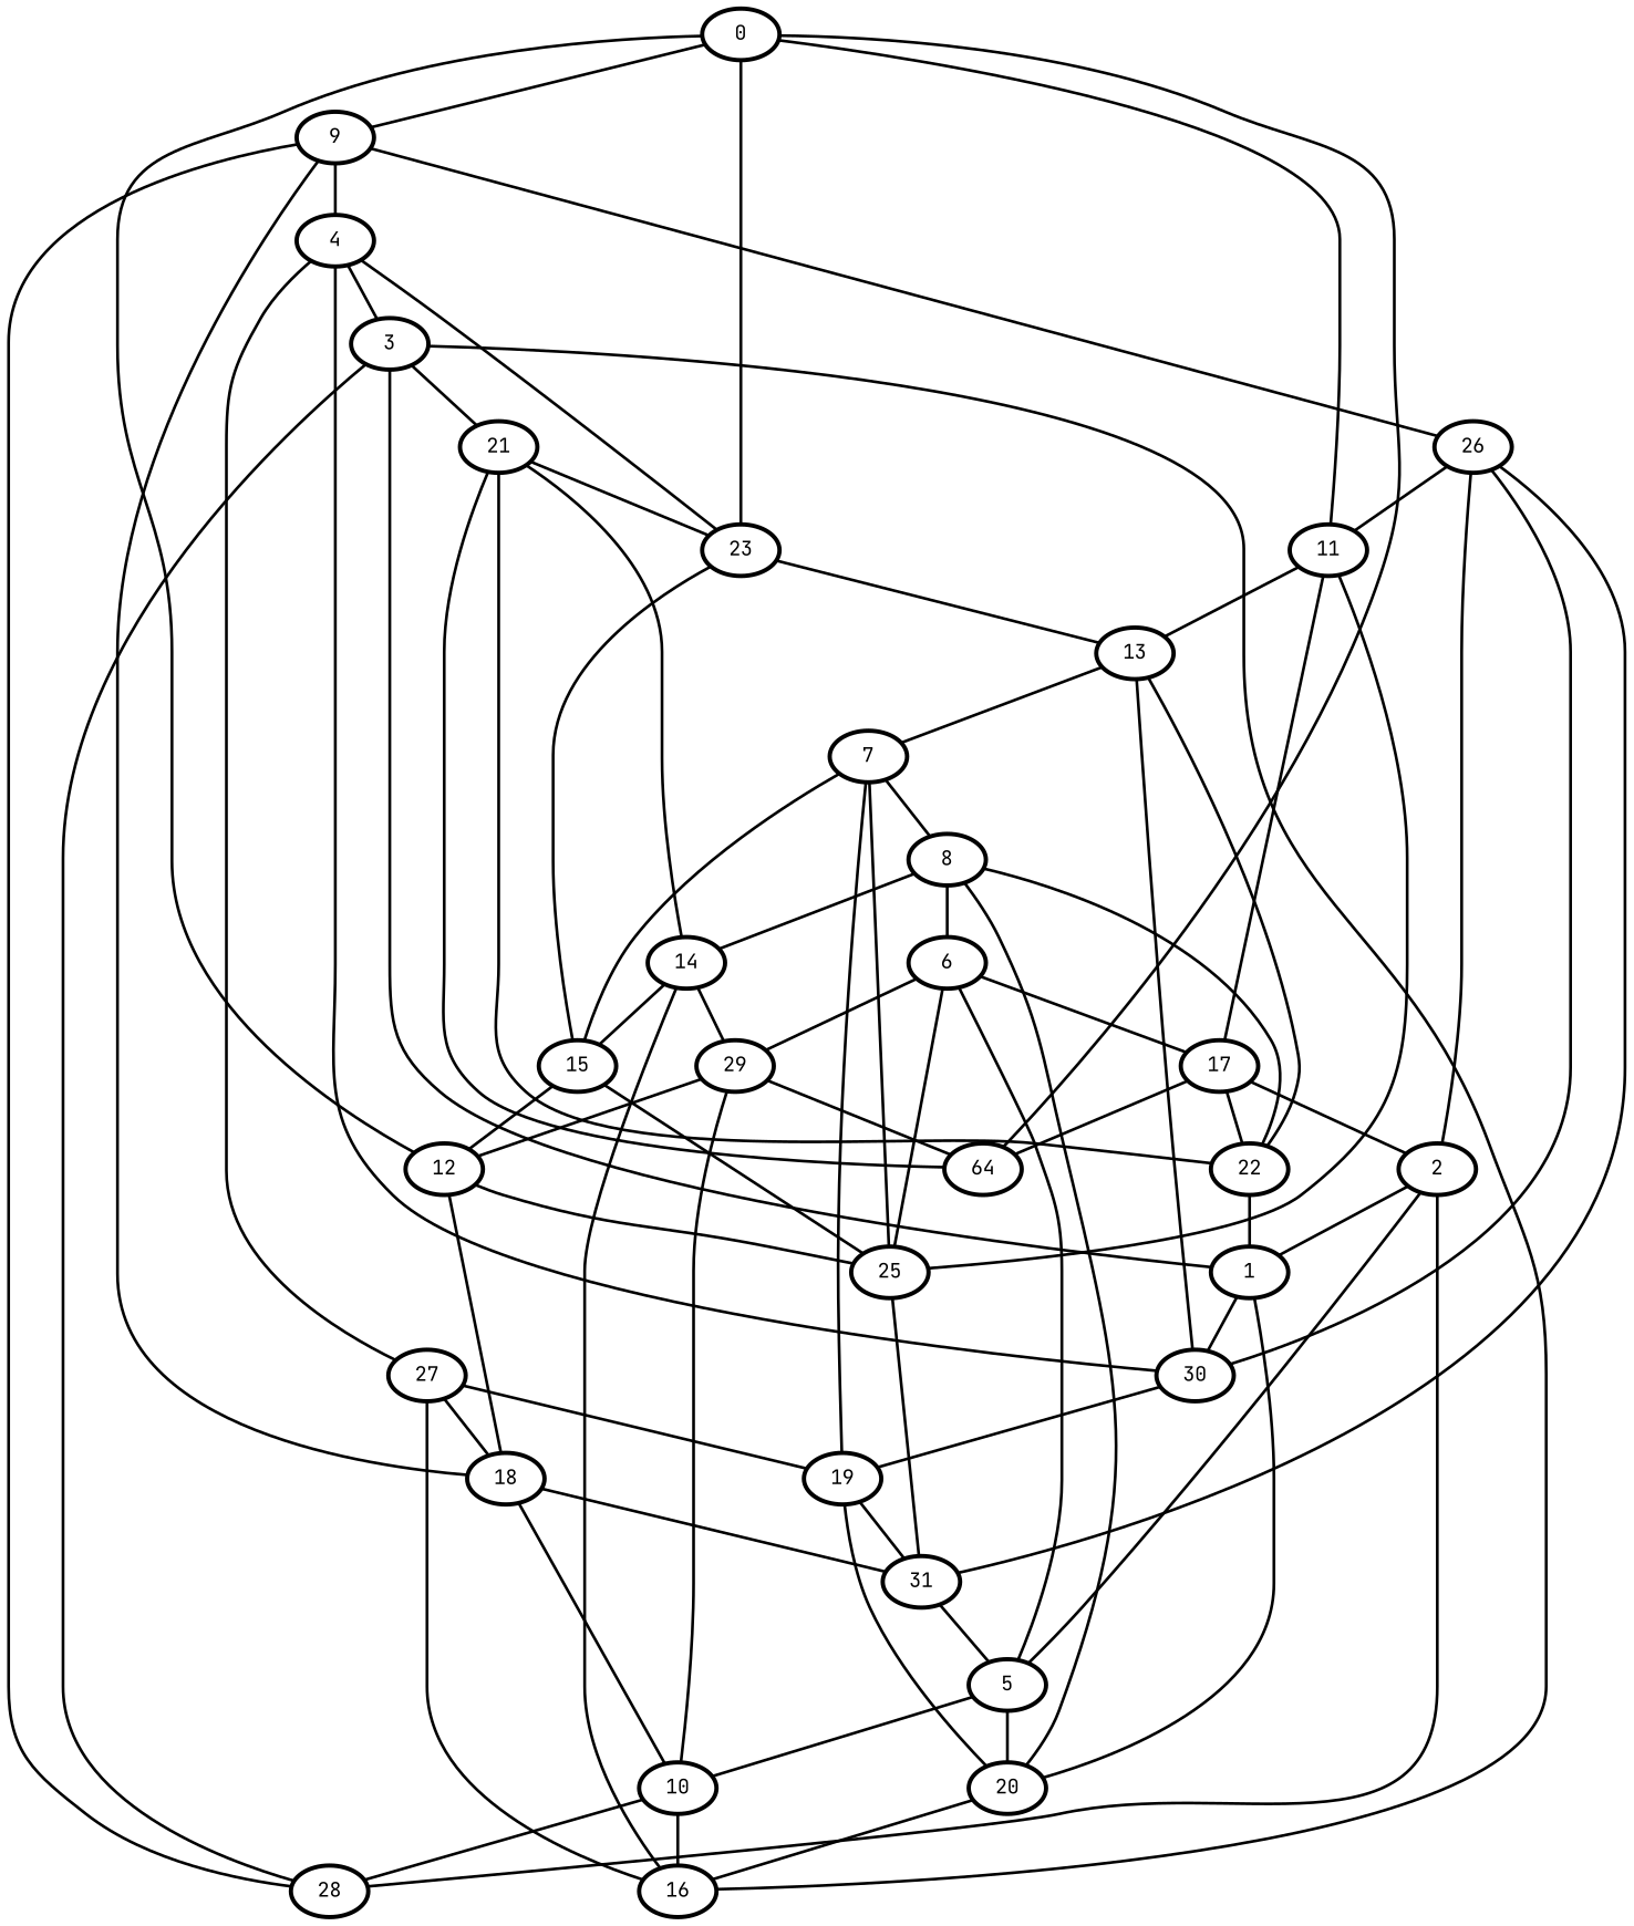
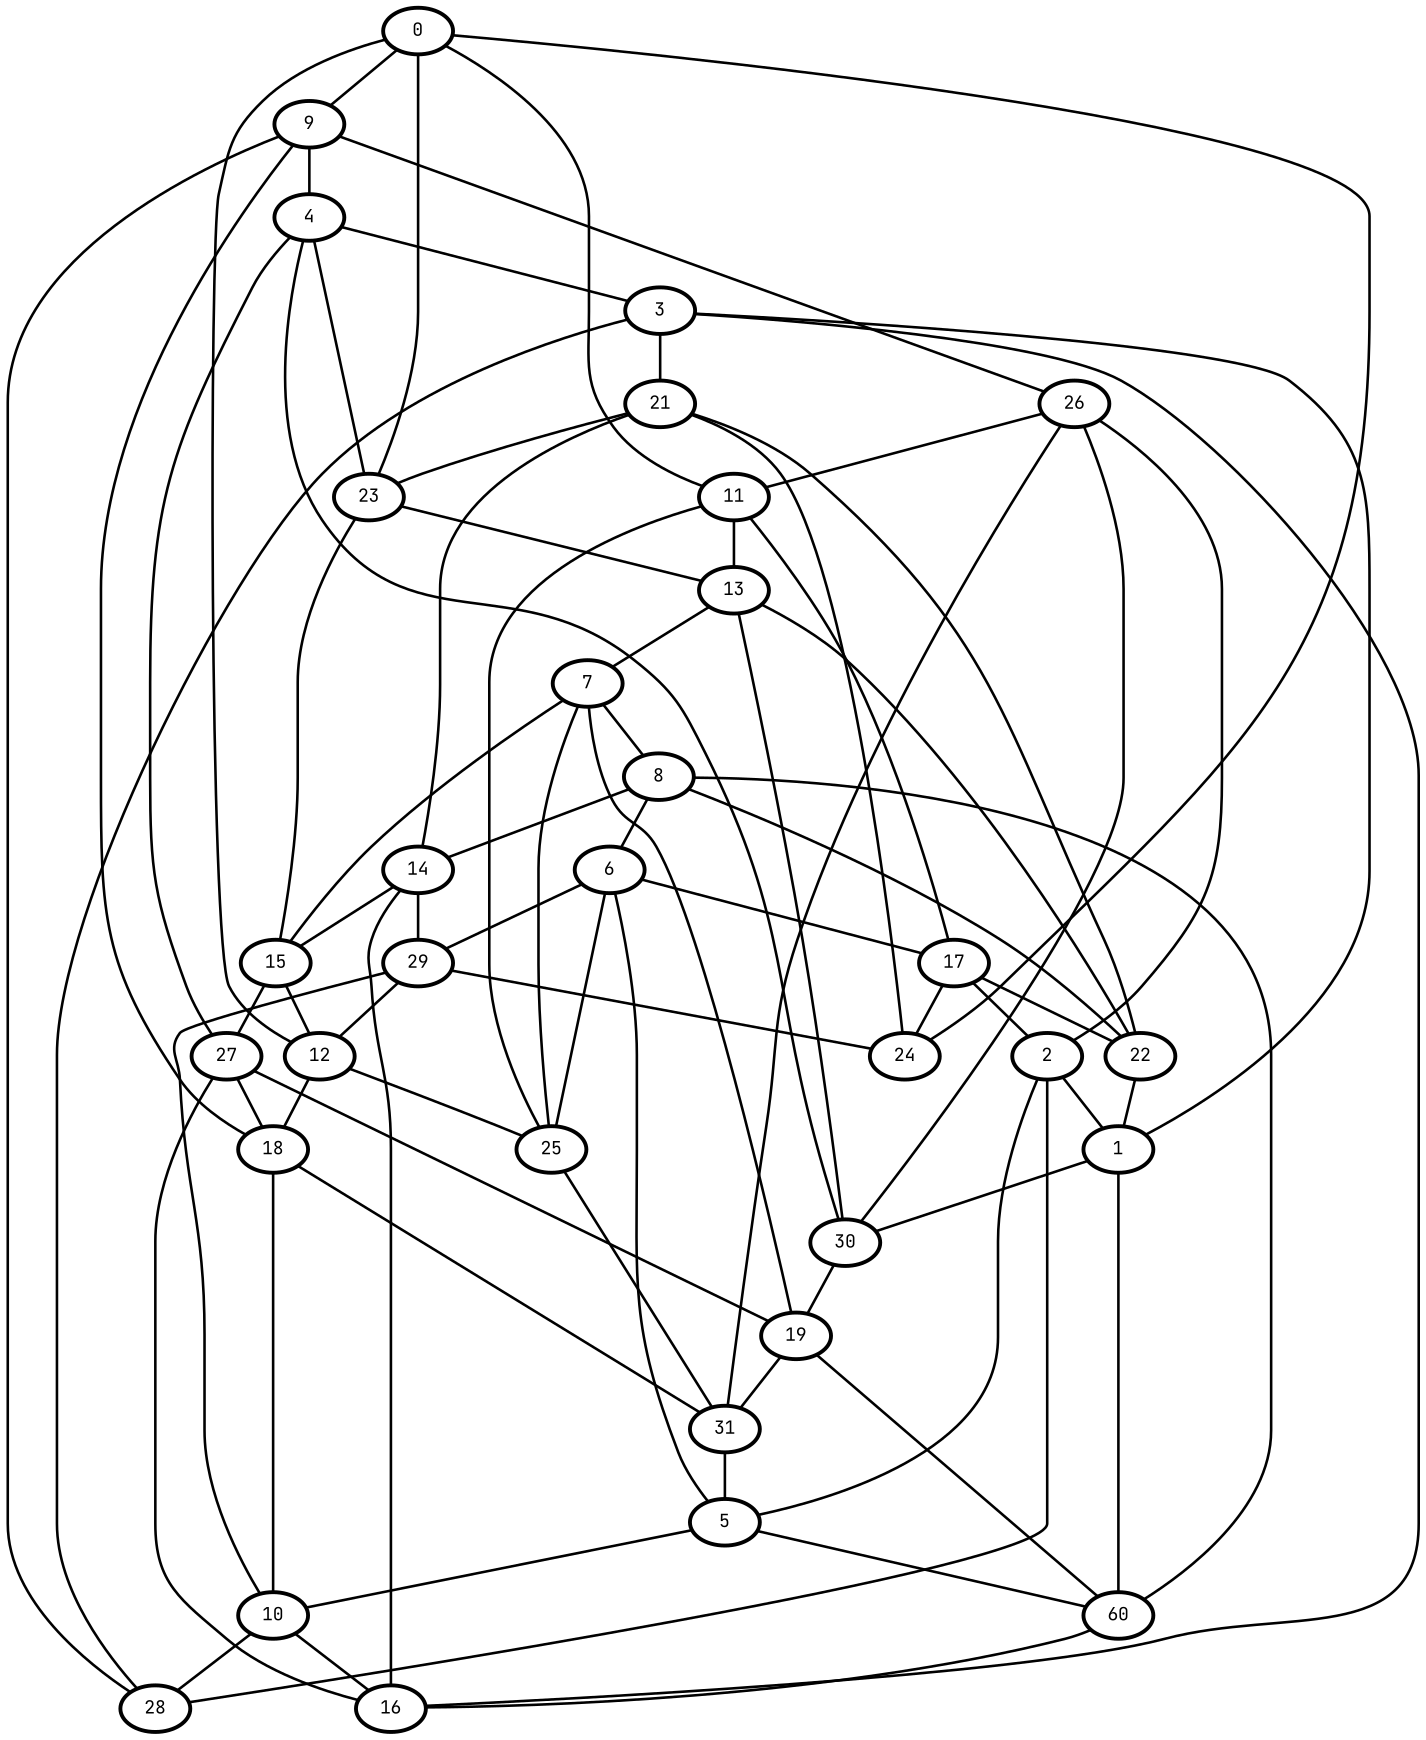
  graph {
    fontname="JetBrains Mono"
    node [fontname="JetBrains Mono" penwidth=3]
    edge [fontname="JetBrains Mono" penwidth=2]
    n1 [label=0]
    n2 [label=9]
    n3 [label=12]
    n4 [label=28]
    n5 [label=4]
    n6 [label=26]
    n7 [label=25]
    n8 [label=18]
    n9 [label=1]
    n10 [label=3]
-   n11 [label=20]
+   n11 [label=60]
    n12 [label=30]
    n13 [label=21]
    n14 [label=19]
    n15 [label=16]
    n16 [label=2]
    n17 [label=5]
    n18 [label=10]
    n19 [label=23]
    n20 [label=14]
    n21 [label=27]
    n22 [label=15]
    n23 [label=13]
    n24 [label=6]
    n25 [label=17]
    n26 [label=29]
    n27 [label=22]
-   n28 [label=64]
+   n28 [label=24]
    n29 [label=7]
    n30 [label=31]
    n31 [label=8]
    n32 [label=11]
    n1 -- n2
    n1 -- n3
    n2 -- n4
    n2 -- n5
    n2 -- n6
    n3 -- n7
    n3 -- n8
    n5 -- n10
    n5 -- n19
    n5 -- n21
    n6 -- n12
    n6 -- n16
    n6 -- n30
    n6 -- n32
    n7 -- n29
    n7 -- n30
    n8 -- n2
    n8 -- n18
    n8 -- n30
    n9 -- n10
    n9 -- n11
    n9 -- n12
    n10 -- n4
    n10 -- n13
    n11 -- n14
    n11 -- n15
    n12 -- n5
    n12 -- n14
    n13 -- n19
    n13 -- n20
    n14 -- n30
    n15 -- n10
    n16 -- n4
    n16 -- n9
    n16 -- n17
    n17 -- n11
    n17 -- n18
    n18 -- n4
    n18 -- n15
    n19 -- n1
    n19 -- n22
    n19 -- n23
    n20 -- n15
    n20 -- n22
    n20 -- n26
    n21 -- n8
    n21 -- n14
    n21 -- n15
    n22 -- n3
-   n22 -- n7
+   n22 -- n21
    n23 -- n12
    n23 -- n29
    n24 -- n7
    n24 -- n17
    n24 -- n25
    n24 -- n26
    n25 -- n16
    n25 -- n27
    n25 -- n28
    n26 -- n3
    n26 -- n18
    n26 -- n28
    n27 -- n9
    n27 -- n13
    n27 -- n23
    n27 -- n31
    n28 -- n1
    n28 -- n13
    n29 -- n14
    n29 -- n22
    n29 -- n31
    n30 -- n17
    n31 -- n11
    n31 -- n20
    n31 -- n24
    n32 -- n1
    n32 -- n7
    n32 -- n23
    n32 -- n25
  }
